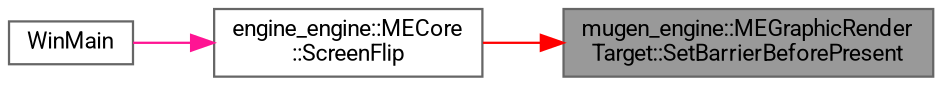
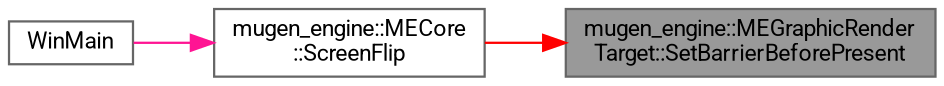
  digraph {
    rankdir=RL
    fontname=Roboto
    node [color=grey40 fillcolor=white fontname=Roboto fontsize=10 shape=box style=filled]
    edge [dir=back fontname=Roboto fontsize=10 labelfontname=Helvetica labelfontsize=10 style=solid]
    n1 [color=gray40 fillcolor=grey60 fontcolor=black height=0.2 label="mugen_engine::MEGraphicRender\lTarget::SetBarrierBeforePresent" width=0.4]
-   n2 [height=0.2 label="engine_engine::MECore\l::ScreenFlip" width=0.4]
+   n2 [height=0.2 label="mugen_engine::MECore\l::ScreenFlip" width=0.4]
    n3 [height=0.2 label=WinMain width=0.4]
    n1 -> n2 [color=red]
    n2 -> n3 [color=deeppink]
  }
